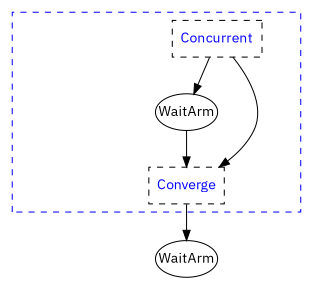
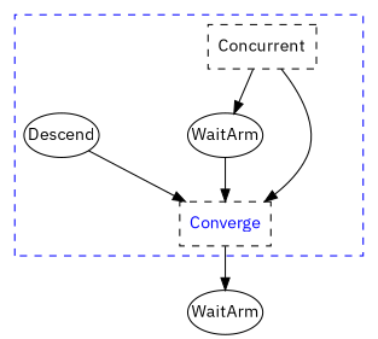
  digraph {
    fontname="IBM Plex Sans"
    nodesep=1.0
    splines=true
    node [fontname="IBM Plex Sans" margin=0]
    edge [fontname="IBM Plex Sans"]
-   n1 [fontcolor=blue label=Concurrent shape=box style=dashed margin=""]
+   n1 [fontcolor=black label=Concurrent shape=box style=dashed margin=""]
    n2 [label=WaitArm]
+   n3 [label=Descend]
    n4 [fontcolor=blue label=Converge shape=box style=dashed margin=""]
    n5 [label=WaitArm]
    subgraph cluster_1 {
      color=blue
      style=dashed
      n1
      n2
+     n3
      n4
    }
    n1 -> n2
    n1 -> n4
    n2 -> n4
+   n3 -> n4
    n4 -> n5
  }
